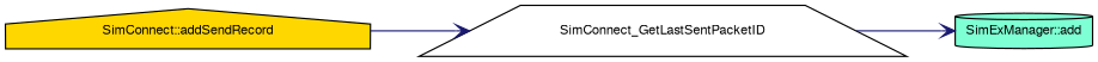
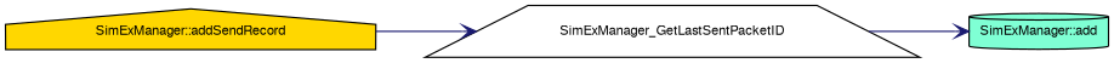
  digraph {
    rankdir=LR
    node [color=black fontname=FreeSans fontsize=10 style=filled]
    edge [arrowhead=vee color=midnightblue fontname=FreeSans fontsize=10 labelfontname=FreeSans labelfontsize=10 style=solid]
-   n1 [fillcolor=gold fontcolor=black height=0.2 label="SimConnect::addSendRecord" shape=house width=0.4]
-   n2 [fillcolor=white height=0.2 label=SimConnect_GetLastSentPacketID shape=trapezium width=0.4]
+   n1 [fillcolor=gold fontcolor=black height=0.2 label="SimExManager::addSendRecord" shape=house width=0.4]
+   n2 [fillcolor=white height=0.2 label=SimExManager_GetLastSentPacketID shape=trapezium width=0.4]
    n3 [fillcolor=aquamarine height=0.2 label="SimExManager::add" shape=cylinder width=0.4]
    n1 -> n2
    n2 -> n3
  }
